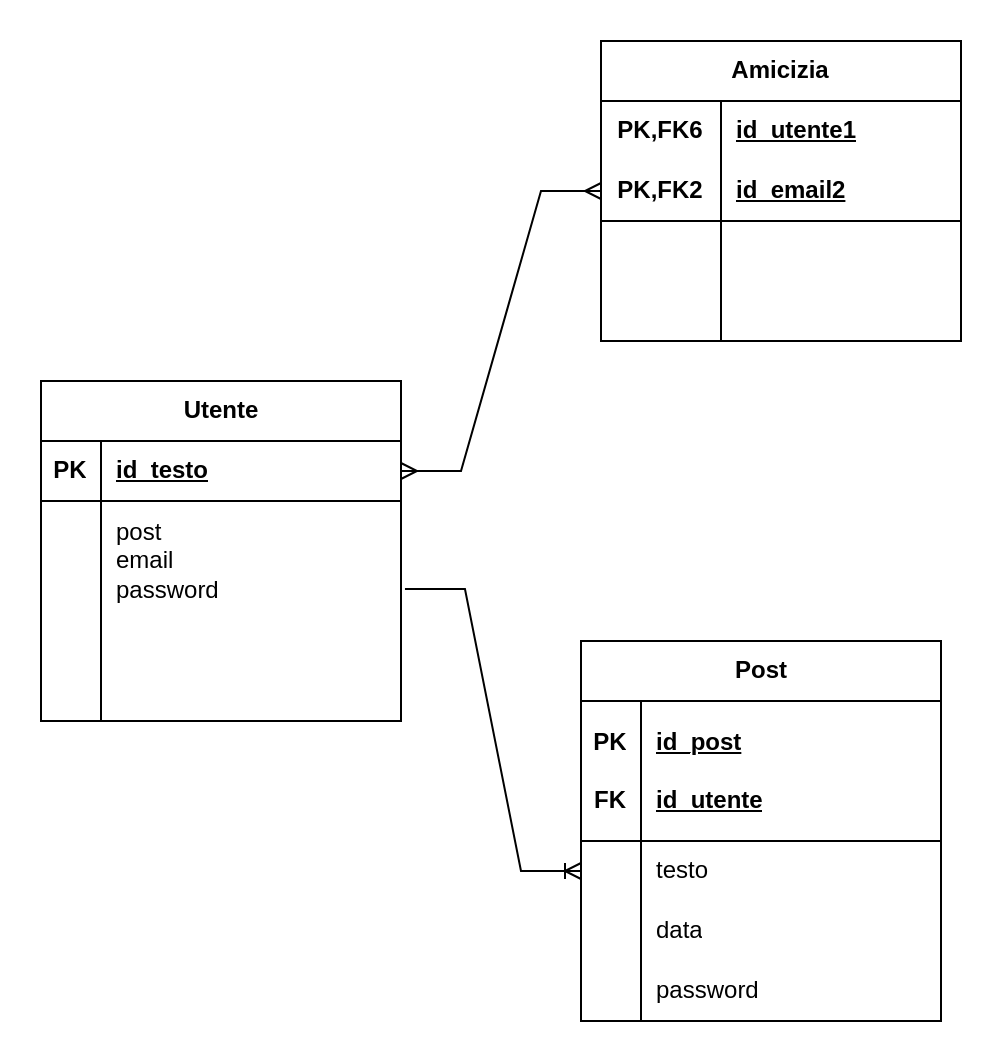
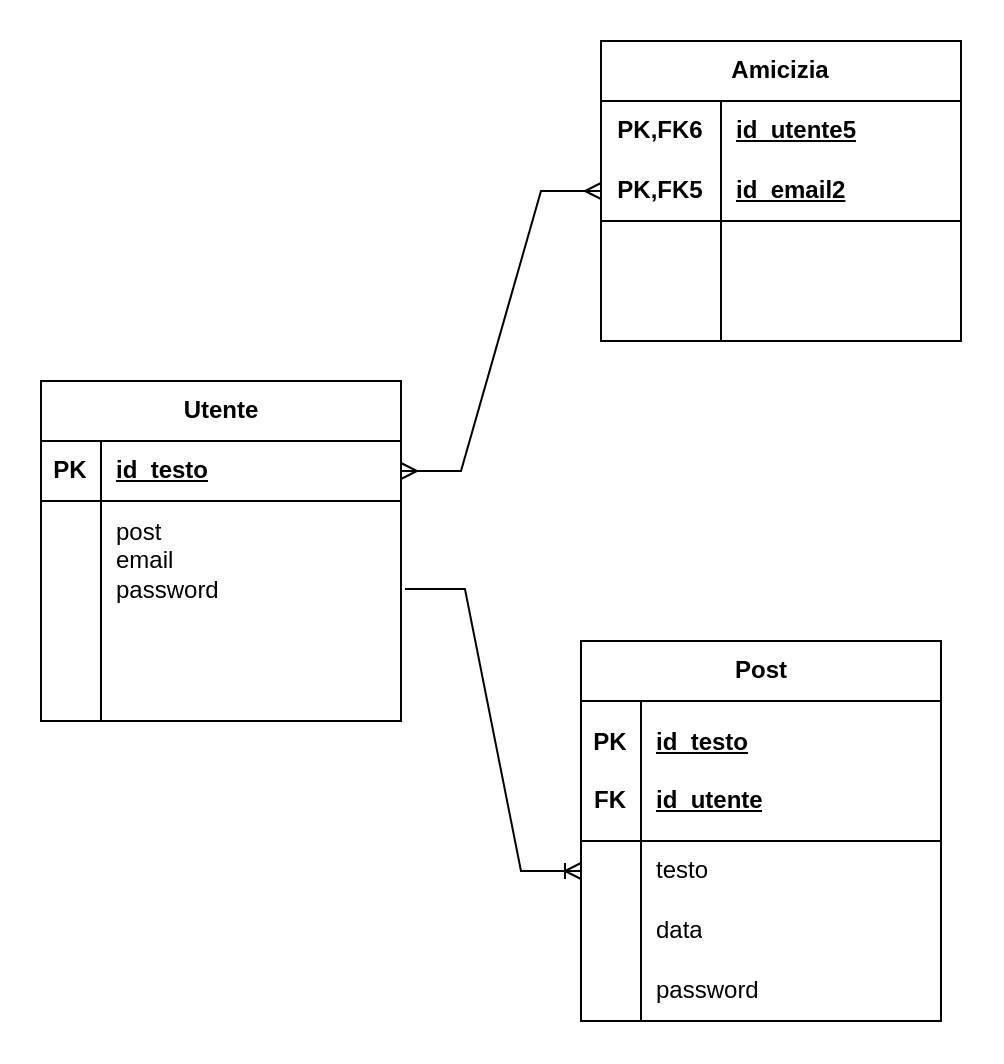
  <mxCell id="0" />
  <mxCell id="1" parent="0" />
  <mxCell id="2" value="Utente" style="shape=table;startSize=30;container=1;collapsible=1;childLayout=tableLayout;fixedRows=1;rowLines=0;fontStyle=1;align=center;resizeLast=1;html=1;" vertex="1" parent="1"><mxGeometry x="20" y="190" width="180" height="170" as="geometry" /></mxCell>
  <mxCell id="3" value="" style="shape=tableRow;horizontal=0;startSize=0;swimlaneHead=0;swimlaneBody=0;fillColor=none;collapsible=0;dropTarget=0;points=[[0,0.5],[1,0.5]];portConstraint=eastwest;top=0;left=0;right=0;bottom=1;" vertex="1" parent="2"><mxGeometry y="30" width="180" height="30" as="geometry" /></mxCell>
  <mxCell id="4" value="PK" style="shape=partialRectangle;connectable=0;fillColor=none;top=0;left=0;bottom=0;right=0;fontStyle=1;overflow=hidden;whiteSpace=wrap;html=1;" vertex="1" parent="3"><mxGeometry width="30" height="30" as="geometry"><mxRectangle width="30" height="30" as="alternateBounds" /></mxGeometry></mxCell>
  <mxCell id="5" value="id_testo" style="shape=partialRectangle;connectable=0;fillColor=none;top=0;left=0;bottom=0;right=0;align=left;spacingLeft=6;fontStyle=5;overflow=hidden;whiteSpace=wrap;html=1;" vertex="1" parent="3"><mxGeometry x="30" width="150" height="30" as="geometry"><mxRectangle width="150" height="30" as="alternateBounds" /></mxGeometry></mxCell>
  <mxCell id="6" value="" style="shape=tableRow;horizontal=0;startSize=0;swimlaneHead=0;swimlaneBody=0;fillColor=none;collapsible=0;dropTarget=0;points=[[0,0.5],[1,0.5]];portConstraint=eastwest;top=0;left=0;right=0;bottom=0;" vertex="1" parent="2"><mxGeometry y="60" width="180" height="60" as="geometry" /></mxCell>
  <mxCell id="7" value="" style="shape=partialRectangle;connectable=0;fillColor=none;top=0;left=0;bottom=0;right=0;editable=1;overflow=hidden;whiteSpace=wrap;html=1;" vertex="1" parent="6"><mxGeometry width="30" height="60" as="geometry"><mxRectangle width="30" height="60" as="alternateBounds" /></mxGeometry></mxCell>
  <mxCell id="8" value="post&lt;div&gt;email&lt;/div&gt;&lt;div&gt;password&lt;/div&gt;" style="shape=partialRectangle;connectable=0;fillColor=none;top=0;left=0;bottom=0;right=0;align=left;spacingLeft=6;overflow=hidden;whiteSpace=wrap;html=1;" vertex="1" parent="6"><mxGeometry x="30" width="150" height="60" as="geometry"><mxRectangle width="150" height="60" as="alternateBounds" /></mxGeometry></mxCell>
  <mxCell id="9" value="" style="shape=tableRow;horizontal=0;startSize=0;swimlaneHead=0;swimlaneBody=0;fillColor=none;collapsible=0;dropTarget=0;points=[[0,0.5],[1,0.5]];portConstraint=eastwest;top=0;left=0;right=0;bottom=0;" vertex="1" parent="2"><mxGeometry y="120" width="180" height="20" as="geometry" /></mxCell>
  <mxCell id="10" value="" style="shape=partialRectangle;connectable=0;fillColor=none;top=0;left=0;bottom=0;right=0;editable=1;overflow=hidden;whiteSpace=wrap;html=1;" vertex="1" parent="9"><mxGeometry width="30" height="20" as="geometry"><mxRectangle width="30" height="20" as="alternateBounds" /></mxGeometry></mxCell>
  <mxCell id="11" value="" style="shape=partialRectangle;connectable=0;fillColor=none;top=0;left=0;bottom=0;right=0;align=left;spacingLeft=6;overflow=hidden;whiteSpace=wrap;html=1;" vertex="1" parent="9"><mxGeometry x="30" width="150" height="20" as="geometry"><mxRectangle width="150" height="20" as="alternateBounds" /></mxGeometry></mxCell>
  <mxCell id="12" value="" style="shape=tableRow;horizontal=0;startSize=0;swimlaneHead=0;swimlaneBody=0;fillColor=none;collapsible=0;dropTarget=0;points=[[0,0.5],[1,0.5]];portConstraint=eastwest;top=0;left=0;right=0;bottom=0;" vertex="1" parent="2"><mxGeometry y="140" width="180" height="30" as="geometry" /></mxCell>
  <mxCell id="13" value="" style="shape=partialRectangle;connectable=0;fillColor=none;top=0;left=0;bottom=0;right=0;editable=1;overflow=hidden;whiteSpace=wrap;html=1;" vertex="1" parent="12"><mxGeometry width="30" height="30" as="geometry"><mxRectangle width="30" height="30" as="alternateBounds" /></mxGeometry></mxCell>
  <mxCell id="14" value="" style="shape=partialRectangle;connectable=0;fillColor=none;top=0;left=0;bottom=0;right=0;align=left;spacingLeft=6;overflow=hidden;whiteSpace=wrap;html=1;" vertex="1" parent="12"><mxGeometry x="30" width="150" height="30" as="geometry"><mxRectangle width="150" height="30" as="alternateBounds" /></mxGeometry></mxCell>
  <mxCell id="15" value="Amicizia" style="shape=table;startSize=30;container=1;collapsible=1;childLayout=tableLayout;fixedRows=1;rowLines=0;fontStyle=1;align=center;resizeLast=1;html=1;whiteSpace=wrap;" vertex="1" parent="1"><mxGeometry x="300" y="20" width="180" height="150" as="geometry" /></mxCell>
  <mxCell id="16" value="" style="shape=tableRow;horizontal=0;startSize=0;swimlaneHead=0;swimlaneBody=0;fillColor=none;collapsible=0;dropTarget=0;points=[[0,0.5],[1,0.5]];portConstraint=eastwest;top=0;left=0;right=0;bottom=0;html=1;" vertex="1" parent="15"><mxGeometry y="30" width="180" height="30" as="geometry" /></mxCell>
  <mxCell id="17" value="PK,FK6" style="shape=partialRectangle;connectable=0;fillColor=none;top=0;left=0;bottom=0;right=0;fontStyle=1;overflow=hidden;html=1;whiteSpace=wrap;" vertex="1" parent="16"><mxGeometry width="60" height="30" as="geometry"><mxRectangle width="60" height="30" as="alternateBounds" /></mxGeometry></mxCell>
- <mxCell id="18" value="id_utente1" style="shape=partialRectangle;connectable=0;fillColor=none;top=0;left=0;bottom=0;right=0;align=left;spacingLeft=6;fontStyle=5;overflow=hidden;html=1;whiteSpace=wrap;" vertex="1" parent="16"><mxGeometry x="60" width="120" height="30" as="geometry"><mxRectangle width="120" height="30" as="alternateBounds" /></mxGeometry></mxCell>
+ <mxCell id="18" value="id_utente5" style="shape=partialRectangle;connectable=0;fillColor=none;top=0;left=0;bottom=0;right=0;align=left;spacingLeft=6;fontStyle=5;overflow=hidden;html=1;whiteSpace=wrap;" vertex="1" parent="16"><mxGeometry x="60" width="120" height="30" as="geometry"><mxRectangle width="120" height="30" as="alternateBounds" /></mxGeometry></mxCell>
  <mxCell id="19" value="" style="shape=tableRow;horizontal=0;startSize=0;swimlaneHead=0;swimlaneBody=0;fillColor=none;collapsible=0;dropTarget=0;points=[[0,0.5],[1,0.5]];portConstraint=eastwest;top=0;left=0;right=0;bottom=1;html=1;" vertex="1" parent="15"><mxGeometry y="60" width="180" height="30" as="geometry" /></mxCell>
- <mxCell id="20" value="PK,FK2" style="shape=partialRectangle;connectable=0;fillColor=none;top=0;left=0;bottom=0;right=0;fontStyle=1;overflow=hidden;html=1;whiteSpace=wrap;" vertex="1" parent="19"><mxGeometry width="60" height="30" as="geometry"><mxRectangle width="60" height="30" as="alternateBounds" /></mxGeometry></mxCell>
+ <mxCell id="20" value="PK,FK5" style="shape=partialRectangle;connectable=0;fillColor=none;top=0;left=0;bottom=0;right=0;fontStyle=1;overflow=hidden;html=1;whiteSpace=wrap;" vertex="1" parent="19"><mxGeometry width="60" height="30" as="geometry"><mxRectangle width="60" height="30" as="alternateBounds" /></mxGeometry></mxCell>
  <mxCell id="21" value="id_email2" style="shape=partialRectangle;connectable=0;fillColor=none;top=0;left=0;bottom=0;right=0;align=left;spacingLeft=6;fontStyle=5;overflow=hidden;html=1;whiteSpace=wrap;" vertex="1" parent="19"><mxGeometry x="60" width="120" height="30" as="geometry"><mxRectangle width="120" height="30" as="alternateBounds" /></mxGeometry></mxCell>
  <mxCell id="22" value="" style="shape=tableRow;horizontal=0;startSize=0;swimlaneHead=0;swimlaneBody=0;fillColor=none;collapsible=0;dropTarget=0;points=[[0,0.5],[1,0.5]];portConstraint=eastwest;top=0;left=0;right=0;bottom=0;html=1;" vertex="1" parent="15"><mxGeometry y="90" width="180" height="30" as="geometry" /></mxCell>
  <mxCell id="23" value="" style="shape=partialRectangle;connectable=0;fillColor=none;top=0;left=0;bottom=0;right=0;editable=1;overflow=hidden;html=1;whiteSpace=wrap;" vertex="1" parent="22"><mxGeometry width="60" height="30" as="geometry"><mxRectangle width="60" height="30" as="alternateBounds" /></mxGeometry></mxCell>
  <mxCell id="24" value="" style="shape=partialRectangle;connectable=0;fillColor=none;top=0;left=0;bottom=0;right=0;align=left;spacingLeft=6;overflow=hidden;html=1;whiteSpace=wrap;" vertex="1" parent="22"><mxGeometry x="60" width="120" height="30" as="geometry"><mxRectangle width="120" height="30" as="alternateBounds" /></mxGeometry></mxCell>
  <mxCell id="25" value="" style="shape=tableRow;horizontal=0;startSize=0;swimlaneHead=0;swimlaneBody=0;fillColor=none;collapsible=0;dropTarget=0;points=[[0,0.5],[1,0.5]];portConstraint=eastwest;top=0;left=0;right=0;bottom=0;html=1;" vertex="1" parent="15"><mxGeometry y="120" width="180" height="30" as="geometry" /></mxCell>
  <mxCell id="26" value="" style="shape=partialRectangle;connectable=0;fillColor=none;top=0;left=0;bottom=0;right=0;editable=1;overflow=hidden;html=1;whiteSpace=wrap;" vertex="1" parent="25"><mxGeometry width="60" height="30" as="geometry"><mxRectangle width="60" height="30" as="alternateBounds" /></mxGeometry></mxCell>
  <mxCell id="27" value="" style="shape=partialRectangle;connectable=0;fillColor=none;top=0;left=0;bottom=0;right=0;align=left;spacingLeft=6;overflow=hidden;html=1;whiteSpace=wrap;" vertex="1" parent="25"><mxGeometry x="60" width="120" height="30" as="geometry"><mxRectangle width="120" height="30" as="alternateBounds" /></mxGeometry></mxCell>
  <mxCell id="28" value="Post" style="shape=table;startSize=30;container=1;collapsible=1;childLayout=tableLayout;fixedRows=1;rowLines=0;fontStyle=1;align=center;resizeLast=1;html=1;" vertex="1" parent="1"><mxGeometry x="290" y="320" width="180" height="190" as="geometry" /></mxCell>
  <mxCell id="29" value="" style="shape=tableRow;horizontal=0;startSize=0;swimlaneHead=0;swimlaneBody=0;fillColor=none;collapsible=0;dropTarget=0;points=[[0,0.5],[1,0.5]];portConstraint=eastwest;top=0;left=0;right=0;bottom=1;" vertex="1" parent="28"><mxGeometry y="30" width="180" height="70" as="geometry" /></mxCell>
  <mxCell id="30" value="PK&lt;div&gt;&lt;br&gt;&lt;/div&gt;&lt;div&gt;FK&lt;/div&gt;" style="shape=partialRectangle;connectable=0;fillColor=none;top=0;left=0;bottom=0;right=0;fontStyle=1;overflow=hidden;whiteSpace=wrap;html=1;" vertex="1" parent="29"><mxGeometry width="30" height="70" as="geometry"><mxRectangle width="30" height="70" as="alternateBounds" /></mxGeometry></mxCell>
- <mxCell id="31" value="id_post&lt;div&gt;&lt;br&gt;&lt;/div&gt;&lt;div&gt;id_utente&lt;/div&gt;" style="shape=partialRectangle;connectable=0;fillColor=none;top=0;left=0;bottom=0;right=0;align=left;spacingLeft=6;fontStyle=5;overflow=hidden;whiteSpace=wrap;html=1;" vertex="1" parent="29"><mxGeometry x="30" width="150" height="70" as="geometry"><mxRectangle width="150" height="70" as="alternateBounds" /></mxGeometry></mxCell>
+ <mxCell id="31" value="id_testo&lt;div&gt;&lt;br&gt;&lt;/div&gt;&lt;div&gt;id_utente&lt;/div&gt;" style="shape=partialRectangle;connectable=0;fillColor=none;top=0;left=0;bottom=0;right=0;align=left;spacingLeft=6;fontStyle=5;overflow=hidden;whiteSpace=wrap;html=1;" vertex="1" parent="29"><mxGeometry x="30" width="150" height="70" as="geometry"><mxRectangle width="150" height="70" as="alternateBounds" /></mxGeometry></mxCell>
  <mxCell id="32" value="" style="shape=tableRow;horizontal=0;startSize=0;swimlaneHead=0;swimlaneBody=0;fillColor=none;collapsible=0;dropTarget=0;points=[[0,0.5],[1,0.5]];portConstraint=eastwest;top=0;left=0;right=0;bottom=0;" vertex="1" parent="28"><mxGeometry y="100" width="180" height="30" as="geometry" /></mxCell>
  <mxCell id="33" value="" style="shape=partialRectangle;connectable=0;fillColor=none;top=0;left=0;bottom=0;right=0;editable=1;overflow=hidden;whiteSpace=wrap;html=1;" vertex="1" parent="32"><mxGeometry width="30" height="30" as="geometry"><mxRectangle width="30" height="30" as="alternateBounds" /></mxGeometry></mxCell>
  <mxCell id="34" value="testo" style="shape=partialRectangle;connectable=0;fillColor=none;top=0;left=0;bottom=0;right=0;align=left;spacingLeft=6;overflow=hidden;whiteSpace=wrap;html=1;" vertex="1" parent="32"><mxGeometry x="30" width="150" height="30" as="geometry"><mxRectangle width="150" height="30" as="alternateBounds" /></mxGeometry></mxCell>
  <mxCell id="35" value="" style="shape=tableRow;horizontal=0;startSize=0;swimlaneHead=0;swimlaneBody=0;fillColor=none;collapsible=0;dropTarget=0;points=[[0,0.5],[1,0.5]];portConstraint=eastwest;top=0;left=0;right=0;bottom=0;" vertex="1" parent="28"><mxGeometry y="130" width="180" height="30" as="geometry" /></mxCell>
  <mxCell id="36" value="" style="shape=partialRectangle;connectable=0;fillColor=none;top=0;left=0;bottom=0;right=0;editable=1;overflow=hidden;whiteSpace=wrap;html=1;" vertex="1" parent="35"><mxGeometry width="30" height="30" as="geometry"><mxRectangle width="30" height="30" as="alternateBounds" /></mxGeometry></mxCell>
  <mxCell id="37" value="data" style="shape=partialRectangle;connectable=0;fillColor=none;top=0;left=0;bottom=0;right=0;align=left;spacingLeft=6;overflow=hidden;whiteSpace=wrap;html=1;" vertex="1" parent="35"><mxGeometry x="30" width="150" height="30" as="geometry"><mxRectangle width="150" height="30" as="alternateBounds" /></mxGeometry></mxCell>
  <mxCell id="38" value="" style="shape=tableRow;horizontal=0;startSize=0;swimlaneHead=0;swimlaneBody=0;fillColor=none;collapsible=0;dropTarget=0;points=[[0,0.5],[1,0.5]];portConstraint=eastwest;top=0;left=0;right=0;bottom=0;" vertex="1" parent="28"><mxGeometry y="160" width="180" height="30" as="geometry" /></mxCell>
  <mxCell id="39" value="" style="shape=partialRectangle;connectable=0;fillColor=none;top=0;left=0;bottom=0;right=0;editable=1;overflow=hidden;whiteSpace=wrap;html=1;" vertex="1" parent="38"><mxGeometry width="30" height="30" as="geometry"><mxRectangle width="30" height="30" as="alternateBounds" /></mxGeometry></mxCell>
  <mxCell id="40" value="password" style="shape=partialRectangle;connectable=0;fillColor=none;top=0;left=0;bottom=0;right=0;align=left;spacingLeft=6;overflow=hidden;whiteSpace=wrap;html=1;" vertex="1" parent="38"><mxGeometry x="30" width="150" height="30" as="geometry"><mxRectangle width="150" height="30" as="alternateBounds" /></mxGeometry></mxCell>
  <mxCell id="41" value="" style="edgeStyle=entityRelationEdgeStyle;fontSize=12;html=1;endArrow=ERoneToMany;rounded=0;exitX=1.011;exitY=0.733;exitDx=0;exitDy=0;entryX=0;entryY=0.5;entryDx=0;entryDy=0;exitPerimeter=0;" edge="1" parent="1" source="6" target="32"><mxGeometry width="100" height="100" relative="1" as="geometry"><mxPoint x="270" y="500" as="sourcePoint" /><mxPoint x="370" y="400" as="targetPoint" /><Array as="points"><mxPoint x="120" y="390" /><mxPoint x="150" y="480" /><mxPoint x="150" y="480" /></Array></mxGeometry></mxCell>
  <mxCell id="42" value="" style="edgeStyle=entityRelationEdgeStyle;fontSize=12;html=1;endArrow=ERmany;startArrow=ERmany;rounded=0;exitX=1;exitY=0.5;exitDx=0;exitDy=0;entryX=0;entryY=0.5;entryDx=0;entryDy=0;" edge="1" parent="1" source="3" target="19"><mxGeometry width="100" height="100" relative="1" as="geometry"><mxPoint x="270" y="300" as="sourcePoint" /><mxPoint x="370" y="200" as="targetPoint" /><Array as="points"><mxPoint x="230" y="200" /><mxPoint x="210" y="60" /><mxPoint x="240" y="120" /><mxPoint x="80" y="60" /><mxPoint x="200" y="200" /><mxPoint x="230" y="100" /></Array></mxGeometry></mxCell>
